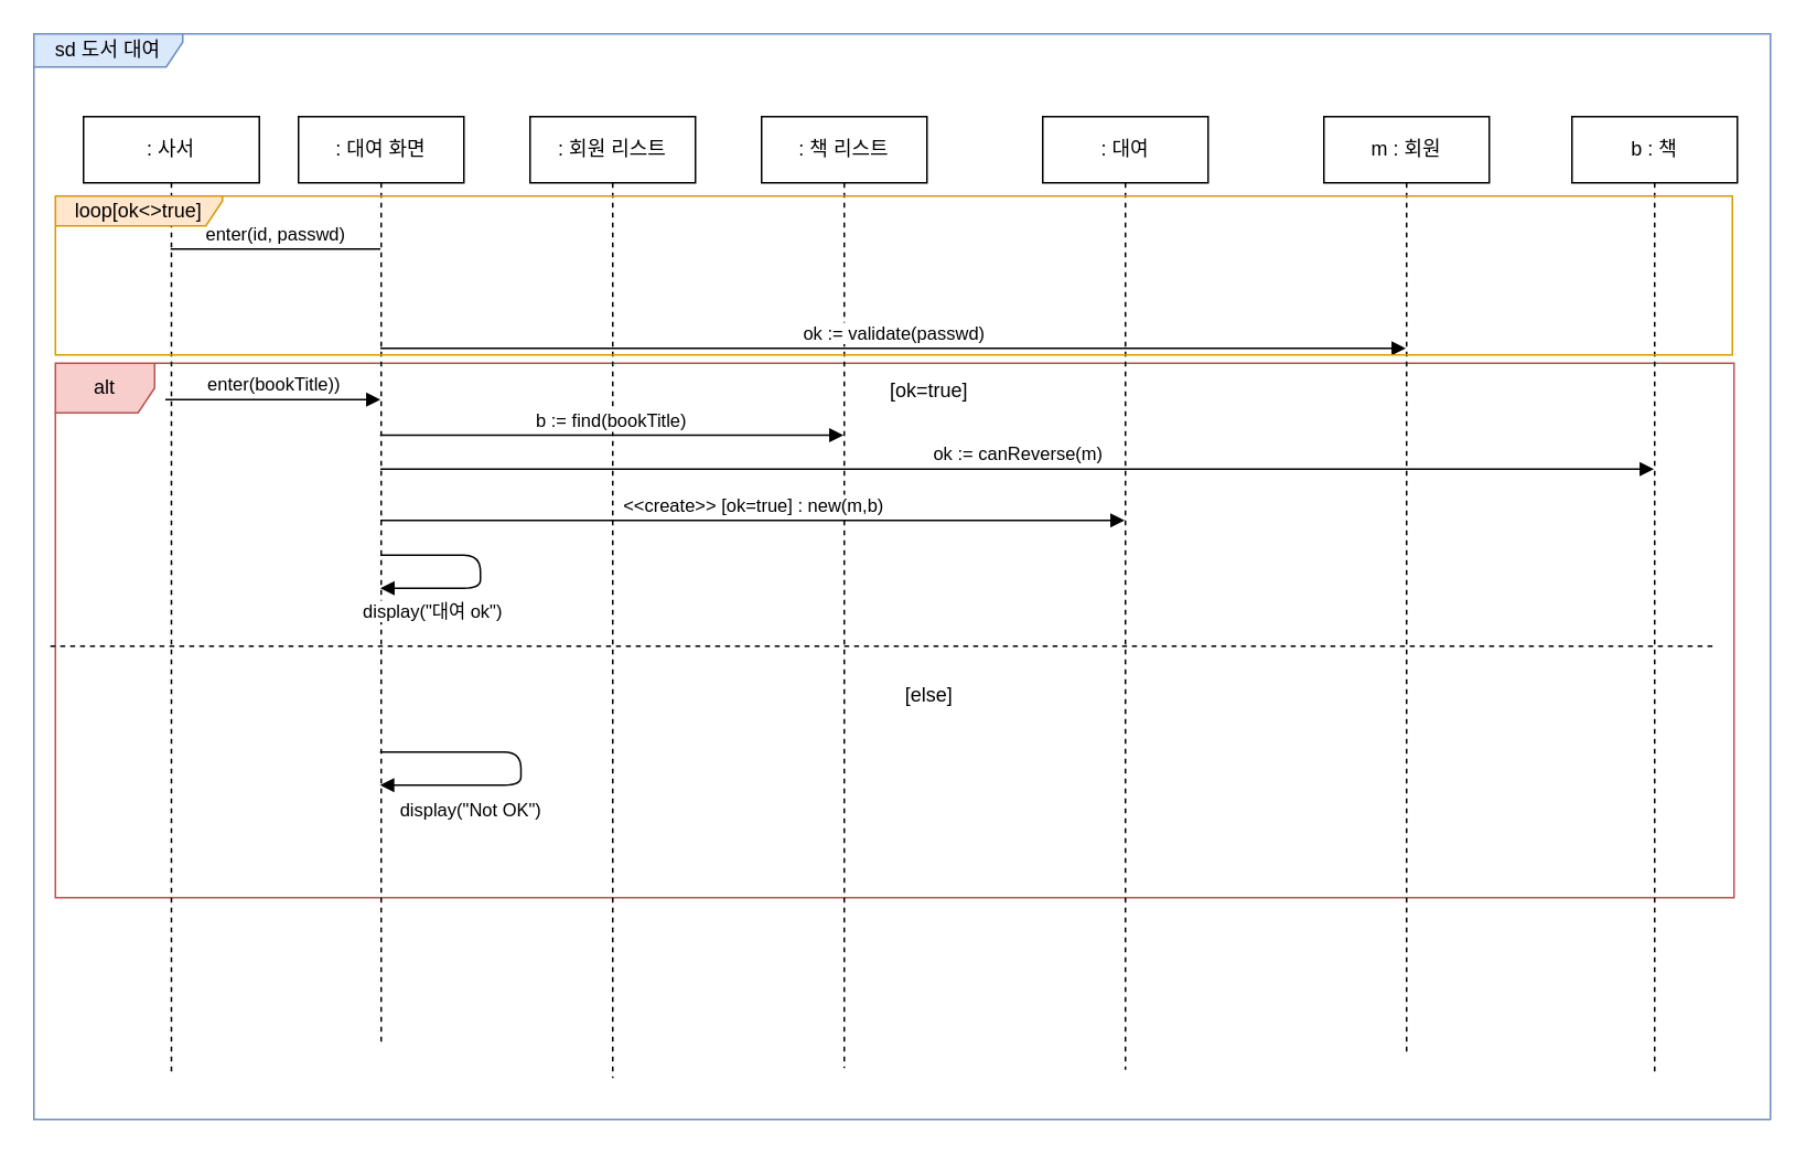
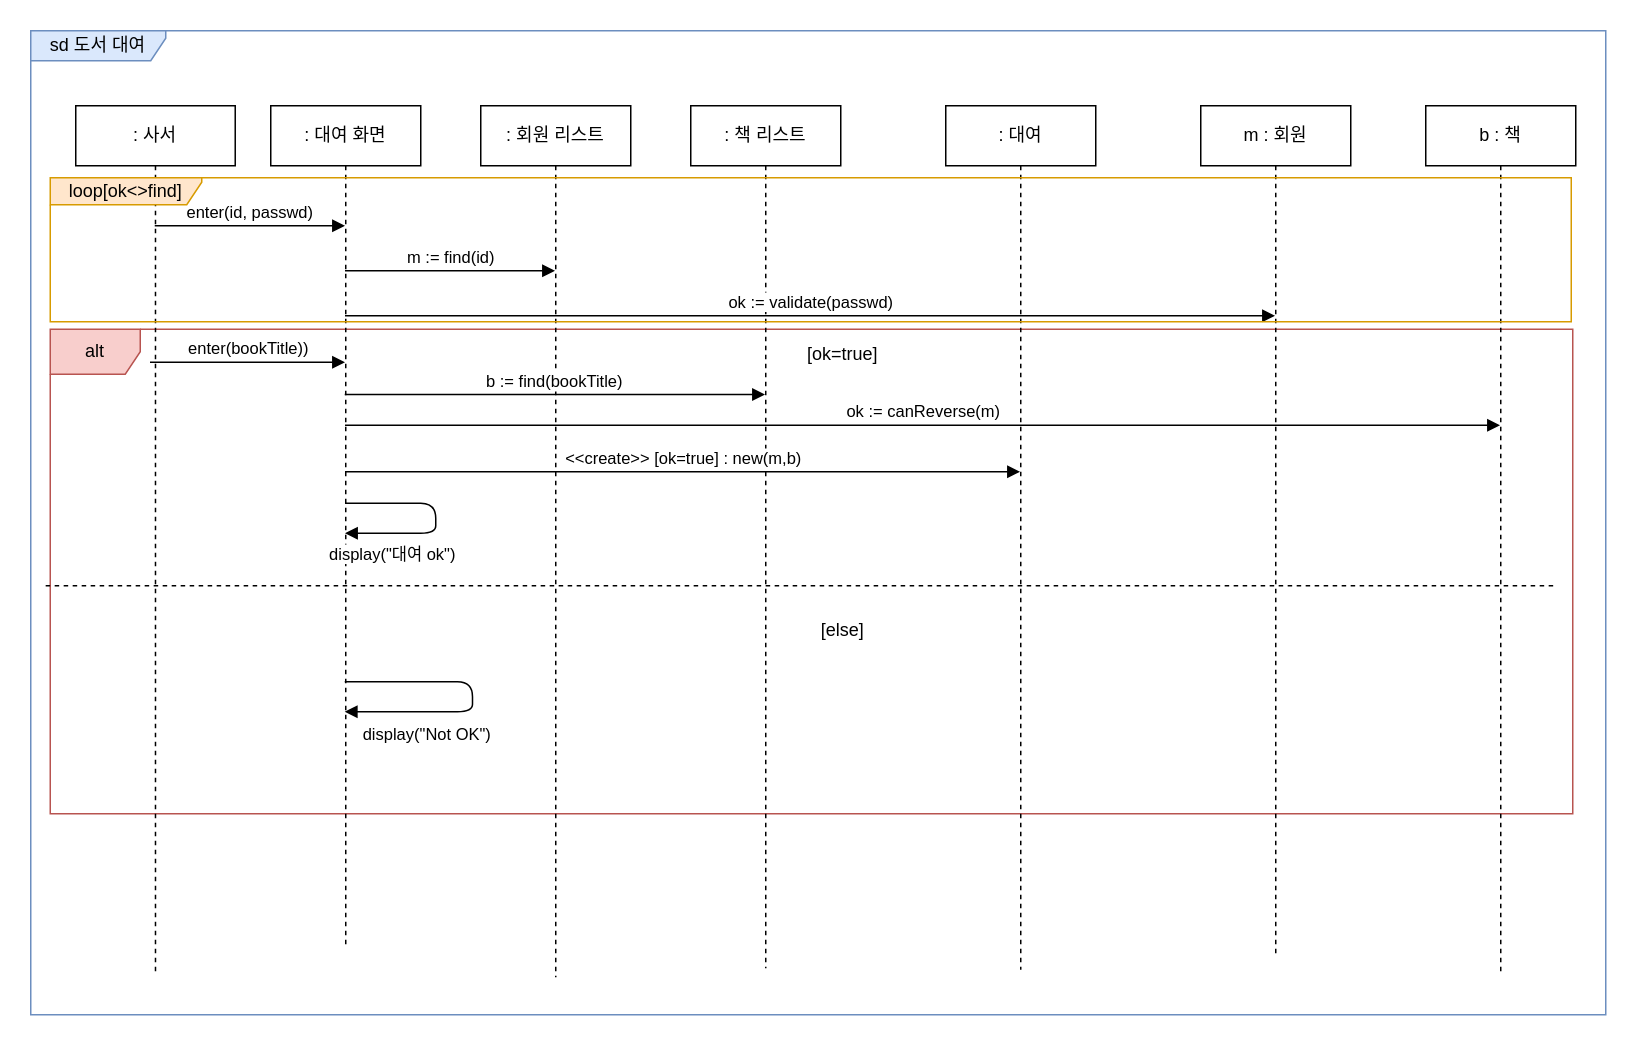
  <mxCell id="0" />
  <mxCell id="1" parent="0" />
  <mxCell id="2" value="sd 도서 대여" style="shape=umlFrame;whiteSpace=wrap;html=1;width=90;height=20;fillColor=#dae8fc;strokeColor=#6c8ebf;" vertex="1" parent="1"><mxGeometry x="20" y="20" width="1050" height="656" as="geometry" /></mxCell>
  <mxCell id="3" value="alt" style="shape=umlFrame;whiteSpace=wrap;html=1;fillColor=#f8cecc;strokeColor=#b85450;" vertex="1" parent="1"><mxGeometry x="33" y="219" width="1015" height="323" as="geometry" /></mxCell>
  <mxCell id="4" value=": 사서" style="shape=umlLifeline;perimeter=lifelinePerimeter;whiteSpace=wrap;html=1;container=1;collapsible=0;recursiveResize=0;outlineConnect=0;" vertex="1" parent="1"><mxGeometry x="50" y="70" width="106.32" height="578" as="geometry" /></mxCell>
  <mxCell id="5" value=": 대여 화면" style="shape=umlLifeline;perimeter=lifelinePerimeter;whiteSpace=wrap;html=1;container=1;collapsible=0;recursiveResize=0;outlineConnect=0;" vertex="1" parent="1"><mxGeometry x="180" y="70" width="100" height="559" as="geometry" /></mxCell>
  <mxCell id="6" value=": 회원 리스트" style="shape=umlLifeline;perimeter=lifelinePerimeter;whiteSpace=wrap;html=1;container=1;collapsible=0;recursiveResize=0;outlineConnect=0;" vertex="1" parent="1"><mxGeometry x="320" y="70" width="100" height="581" as="geometry" /></mxCell>
  <mxCell id="7" value=": 책 리스트" style="shape=umlLifeline;perimeter=lifelinePerimeter;whiteSpace=wrap;html=1;container=1;collapsible=0;recursiveResize=0;outlineConnect=0;" vertex="1" parent="1"><mxGeometry x="460" y="70" width="100" height="575" as="geometry" /></mxCell>
  <mxCell id="8" value=": 대여" style="shape=umlLifeline;perimeter=lifelinePerimeter;whiteSpace=wrap;html=1;container=1;collapsible=0;recursiveResize=0;outlineConnect=0;" vertex="1" parent="1"><mxGeometry x="630" y="70" width="100" height="576" as="geometry" /></mxCell>
  <mxCell id="9" value="m : 회원" style="shape=umlLifeline;perimeter=lifelinePerimeter;whiteSpace=wrap;html=1;container=1;collapsible=0;recursiveResize=0;outlineConnect=0;" vertex="1" parent="1"><mxGeometry x="800" y="70" width="100" height="568" as="geometry" /></mxCell>
  <mxCell id="10" value="b : 책" style="shape=umlLifeline;perimeter=lifelinePerimeter;whiteSpace=wrap;html=1;container=1;collapsible=0;recursiveResize=0;outlineConnect=0;" vertex="1" parent="1"><mxGeometry x="950" y="70" width="100" height="577" as="geometry" /></mxCell>
- <mxCell id="11" value="enter(id, passwd)" style="html=1;verticalAlign=bottom;endArrow=none;" edge="1" parent="1" source="4" target="5"><mxGeometry width="80" relative="1" as="geometry"><mxPoint x="140" y="160" as="sourcePoint" /><mxPoint x="220" y="160" as="targetPoint" /><Array as="points"><mxPoint x="190" y="150" /></Array></mxGeometry></mxCell>
+ <mxCell id="11" value="enter(id, passwd)" style="html=1;verticalAlign=bottom;endArrow=block;" edge="1" parent="1" source="4" target="5"><mxGeometry width="80" relative="1" as="geometry"><mxPoint x="140" y="160" as="sourcePoint" /><mxPoint x="220" y="160" as="targetPoint" /><Array as="points"><mxPoint x="190" y="150" /></Array></mxGeometry></mxCell>
+ <mxCell id="12" value="m := find(id)" style="html=1;verticalAlign=bottom;endArrow=block;" edge="1" parent="1" source="5" target="6"><mxGeometry width="80" relative="1" as="geometry"><mxPoint x="240" y="180" as="sourcePoint" /><mxPoint x="370" y="180" as="targetPoint" /><Array as="points"><mxPoint x="330.5" y="180" /></Array></mxGeometry></mxCell>
  <mxCell id="13" value="ok := validate(passwd)" style="html=1;verticalAlign=bottom;endArrow=block;" edge="1" parent="1"><mxGeometry width="80" relative="1" as="geometry"><mxPoint x="229.5" y="210" as="sourcePoint" /><mxPoint x="849.5" y="210" as="targetPoint" /><Array as="points"><mxPoint x="340.5" y="210" /></Array></mxGeometry></mxCell>
  <mxCell id="14" value="enter(bookTitle))" style="html=1;verticalAlign=bottom;endArrow=block;" edge="1" parent="1"><mxGeometry width="80" relative="1" as="geometry"><mxPoint x="99.5" y="241" as="sourcePoint" /><mxPoint x="229.5" y="241" as="targetPoint" /><Array as="points"><mxPoint x="200" y="241" /></Array></mxGeometry></mxCell>
  <mxCell id="15" value="b := find(bookTitle)" style="html=1;verticalAlign=bottom;endArrow=block;" edge="1" parent="1"><mxGeometry width="80" relative="1" as="geometry"><mxPoint x="229.324" y="262.5" as="sourcePoint" /><mxPoint x="509.5" y="262.5" as="targetPoint" /><Array as="points" /></mxGeometry></mxCell>
  <mxCell id="16" value="ok := canReverse(m)" style="html=1;verticalAlign=bottom;endArrow=block;" edge="1" parent="1"><mxGeometry width="80" relative="1" as="geometry"><mxPoint x="229.5" y="283" as="sourcePoint" /><mxPoint x="999.5" y="283" as="targetPoint" /><Array as="points" /></mxGeometry></mxCell>
  <mxCell id="17" value="&amp;lt;&amp;lt;create&amp;gt;&amp;gt; [ok=true] : new(m,b)" style="html=1;verticalAlign=bottom;endArrow=block;" edge="1" parent="1"><mxGeometry width="80" relative="1" as="geometry"><mxPoint x="229.5" y="314" as="sourcePoint" /><mxPoint x="679.5" y="314" as="targetPoint" /><Array as="points" /></mxGeometry></mxCell>
  <mxCell id="18" value="display(&quot;대여 ok&quot;)" style="html=1;verticalAlign=bottom;endArrow=block;" edge="1" parent="1"><mxGeometry x="0.567" y="23" width="80" relative="1" as="geometry"><mxPoint x="229.5" y="335" as="sourcePoint" /><mxPoint x="229.5" y="355" as="targetPoint" /><Array as="points"><mxPoint x="290" y="335" /><mxPoint x="290" y="355" /></Array><mxPoint as="offset" /></mxGeometry></mxCell>
  <mxCell id="19" value="" style="endArrow=none;dashed=1;html=1;exitX=-0.003;exitY=0.449;exitDx=0;exitDy=0;exitPerimeter=0;entryX=0.99;entryY=0.449;entryDx=0;entryDy=0;entryPerimeter=0;" edge="1" parent="1"><mxGeometry width="50" height="50" relative="1" as="geometry"><mxPoint x="29.955" y="390.027" as="sourcePoint" /><mxPoint x="1037.85" y="390.027" as="targetPoint" /></mxGeometry></mxCell>
  <mxCell id="20" value="[ok=true]" style="text;html=1;align=center;verticalAlign=middle;resizable=0;points=[];autosize=1;" vertex="1" parent="1"><mxGeometry x="532" y="227" width="57" height="18" as="geometry" /></mxCell>
  <mxCell id="21" value="[else]" style="text;html=1;align=center;verticalAlign=middle;resizable=0;points=[];autosize=1;" vertex="1" parent="1"><mxGeometry x="541" y="411" width="39" height="18" as="geometry" /></mxCell>
  <mxCell id="22" value="display(&quot;Not OK&quot;)" style="html=1;verticalAlign=bottom;endArrow=block;" edge="1" parent="1"><mxGeometry x="0.425" y="24" width="80" relative="1" as="geometry"><mxPoint x="229.324" y="454" as="sourcePoint" /><mxPoint x="229.324" y="474" as="targetPoint" /><Array as="points"><mxPoint x="314.5" y="454" /><mxPoint x="314.5" y="474" /></Array><mxPoint as="offset" /></mxGeometry></mxCell>
- <mxCell id="23" value="loop[ok&amp;lt;&amp;gt;true]" style="shape=umlFrame;whiteSpace=wrap;html=1;fillColor=#ffe6cc;strokeColor=#d79b00;width=101;height=18;" vertex="1" parent="1"><mxGeometry x="33" y="118" width="1014" height="96" as="geometry" /></mxCell>
+ <mxCell id="23" value="loop[ok&amp;lt;&amp;gt;find]" style="shape=umlFrame;whiteSpace=wrap;html=1;fillColor=#ffe6cc;strokeColor=#d79b00;width=101;height=18;" vertex="1" parent="1"><mxGeometry x="33" y="118" width="1014" height="96" as="geometry" /></mxCell>
